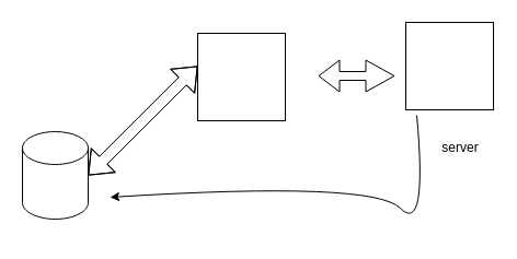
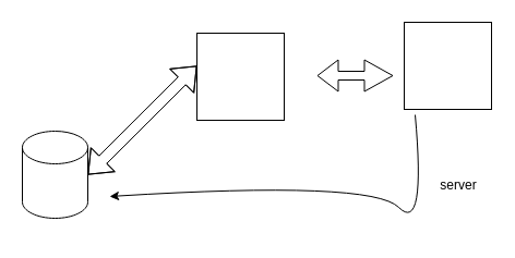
  <mxCell id="0" />
  <mxCell id="1" parent="0" />
  <mxCell id="2" value="" style="shape=cylinder3;whiteSpace=wrap;html=1;boundedLbl=1;backgroundOutline=1;size=15;" vertex="1" parent="1"><mxGeometry x="20" y="120" width="60" height="80" as="geometry" /></mxCell>
  <mxCell id="3" value="" style="whiteSpace=wrap;html=1;aspect=fixed;" vertex="1" parent="1"><mxGeometry x="180" y="30" width="80" height="80" as="geometry" /></mxCell>
  <mxCell id="4" value="" style="whiteSpace=wrap;html=1;aspect=fixed;" vertex="1" parent="1"><mxGeometry x="370" y="20" width="80" height="80" as="geometry" /></mxCell>
  <mxCell id="5" value="" style="shape=flexArrow;endArrow=classic;startArrow=classic;html=1;" edge="1" parent="1"><mxGeometry width="100" height="100" relative="1" as="geometry"><mxPoint x="80" y="160" as="sourcePoint" /><mxPoint x="180" y="60" as="targetPoint" /><Array as="points"><mxPoint x="130" y="110" /></Array></mxGeometry></mxCell>
  <mxCell id="6" value="" style="shape=flexArrow;endArrow=classic;startArrow=classic;html=1;width=8;endSize=8.33;" edge="1" parent="1"><mxGeometry width="100" height="100" relative="1" as="geometry"><mxPoint x="290" y="69" as="sourcePoint" /><mxPoint x="360" y="69" as="targetPoint" /></mxGeometry></mxCell>
  <mxCell id="7" value="" style="curved=1;endArrow=classic;html=1;" edge="1" parent="1"><mxGeometry width="50" height="50" relative="1" as="geometry"><mxPoint x="380" y="105" as="sourcePoint" /><mxPoint x="100" y="180" as="targetPoint" /><Array as="points"><mxPoint x="390" y="215" /><mxPoint x="340" y="165" /></Array></mxGeometry></mxCell>
- <mxCell id="8" value="server" style="text;strokeColor=none;align=center;fillColor=none;html=1;verticalAlign=middle;whiteSpace=wrap;rounded=0;" vertex="1" parent="1"><mxGeometry x="390" y="120" width="60" height="30" as="geometry" /></mxCell>
+ <mxCell id="8" value="server" style="text;strokeColor=none;align=center;fillColor=none;html=1;verticalAlign=middle;whiteSpace=wrap;rounded=0;" vertex="1" parent="1"><mxGeometry x="390" y="155" width="60" height="30" as="geometry" /></mxCell>
